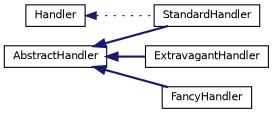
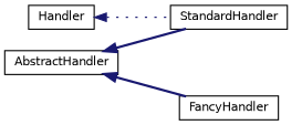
  digraph {
    rankdir=LR
    node [color=black fillcolor=white fontname=Helvetica fontsize=10 shape=record style=filled]
    edge [color=midnightblue dir=back fontname=Helvetica fontsize=10 labelfontname=Helvetica labelfontsize=10 style=bold]
    n1 [height=0.2 label=Handler width=0.4]
    n2 [height=0.2 label=StandardHandler width=0.4]
    n3 [height=0.2 label=AbstractHandler width=0.4]
-   n4 [height=0.2 label=ExtravagantHandler width=0.4]
    n5 [height=0.2 label=FancyHandler width=0.4]
    n1 -> n2 [style=dotted]
    n3 -> n2
-   n3 -> n4
    n3 -> n5
  }
